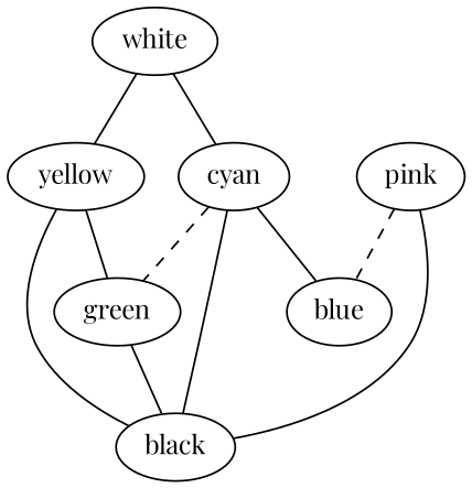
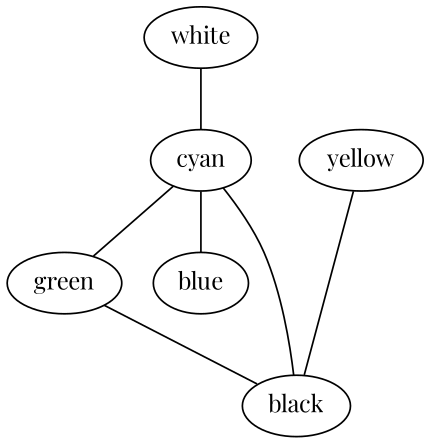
  graph {
    fontname="Playfair Display"
    node [fontname="Playfair Display"]
    edge [fontname="Playfair Display"]
    white
    cyan
    yellow
-   pink
    green
    blue
    black
    subgraph sub_1 {
      rank=same
      white
    }
    subgraph sub_2 {
      rank=same
      cyan
      yellow
-     pink
    }
    subgraph sub_3 {
      rank=same
      green
      blue
    }
    subgraph sub_4 {
      rank=same
      black
    }
    subgraph sub_5 {
      cyan
      yellow
-     pink
      green
      blue
    }
    white -- cyan
-   white -- yellow
-   cyan -- green [style=dashed]
+   cyan -- green [style=solid]
    cyan -- blue
    cyan -- black
-   yellow -- green
    yellow -- black
-   pink -- blue [style=dashed]
-   pink -- black
    green -- black
  }
